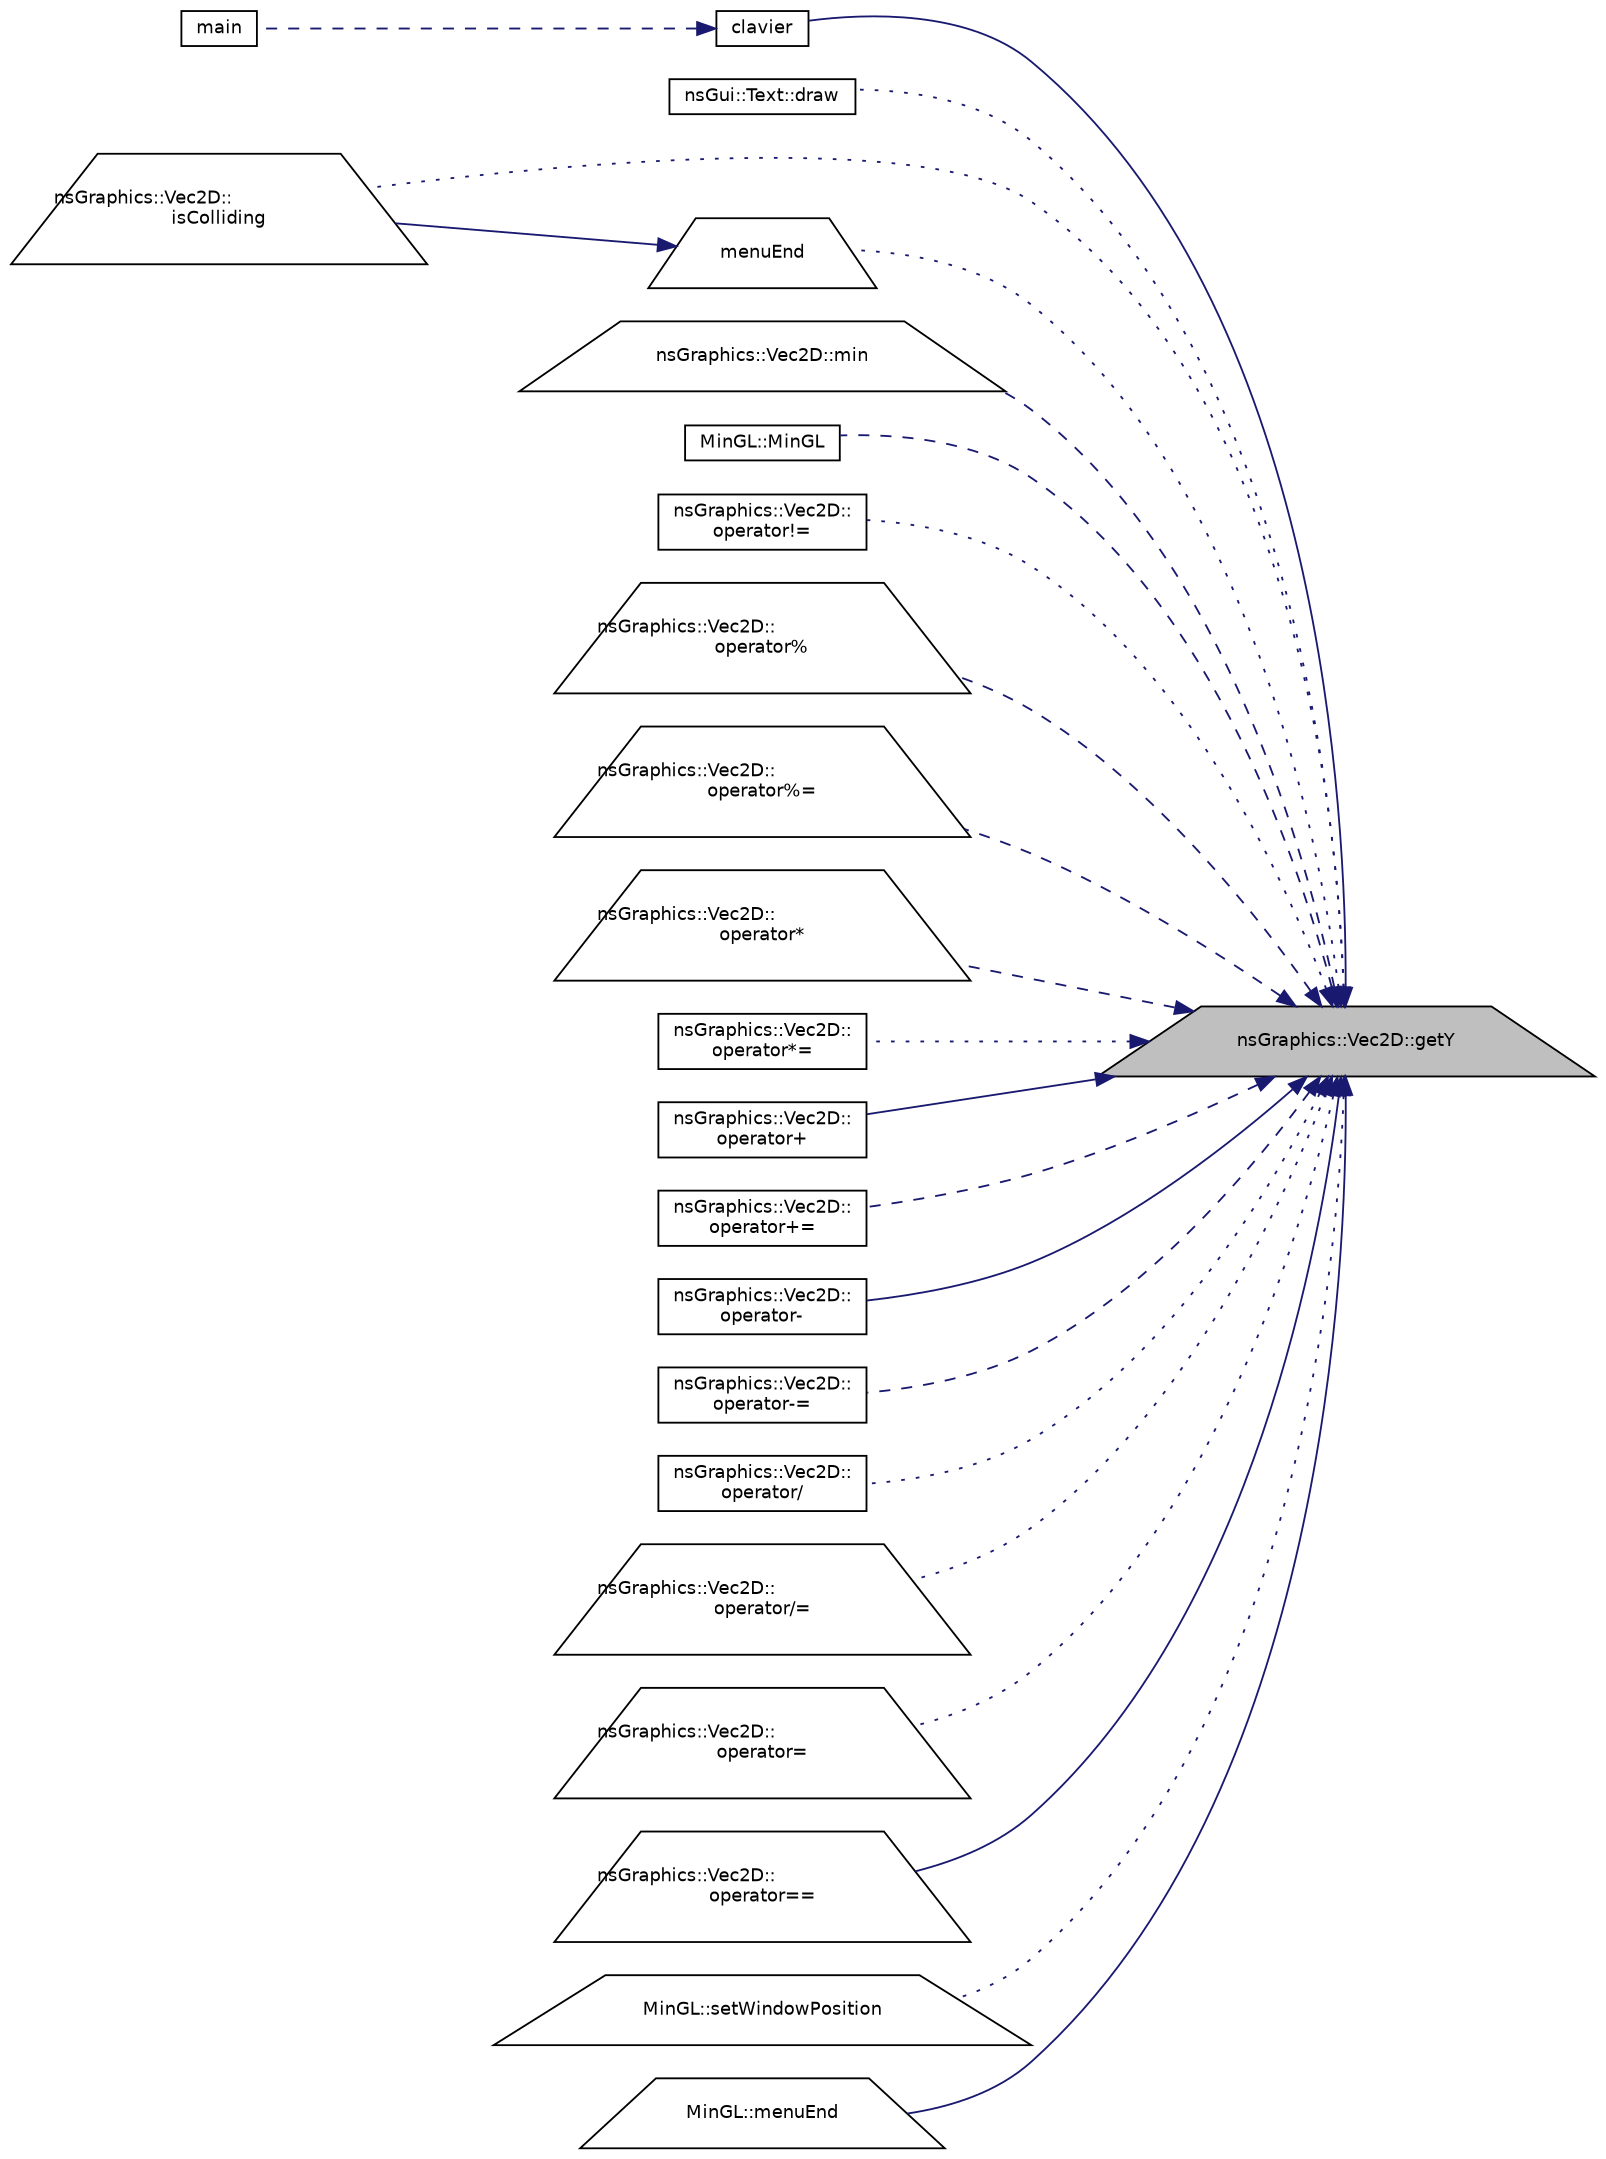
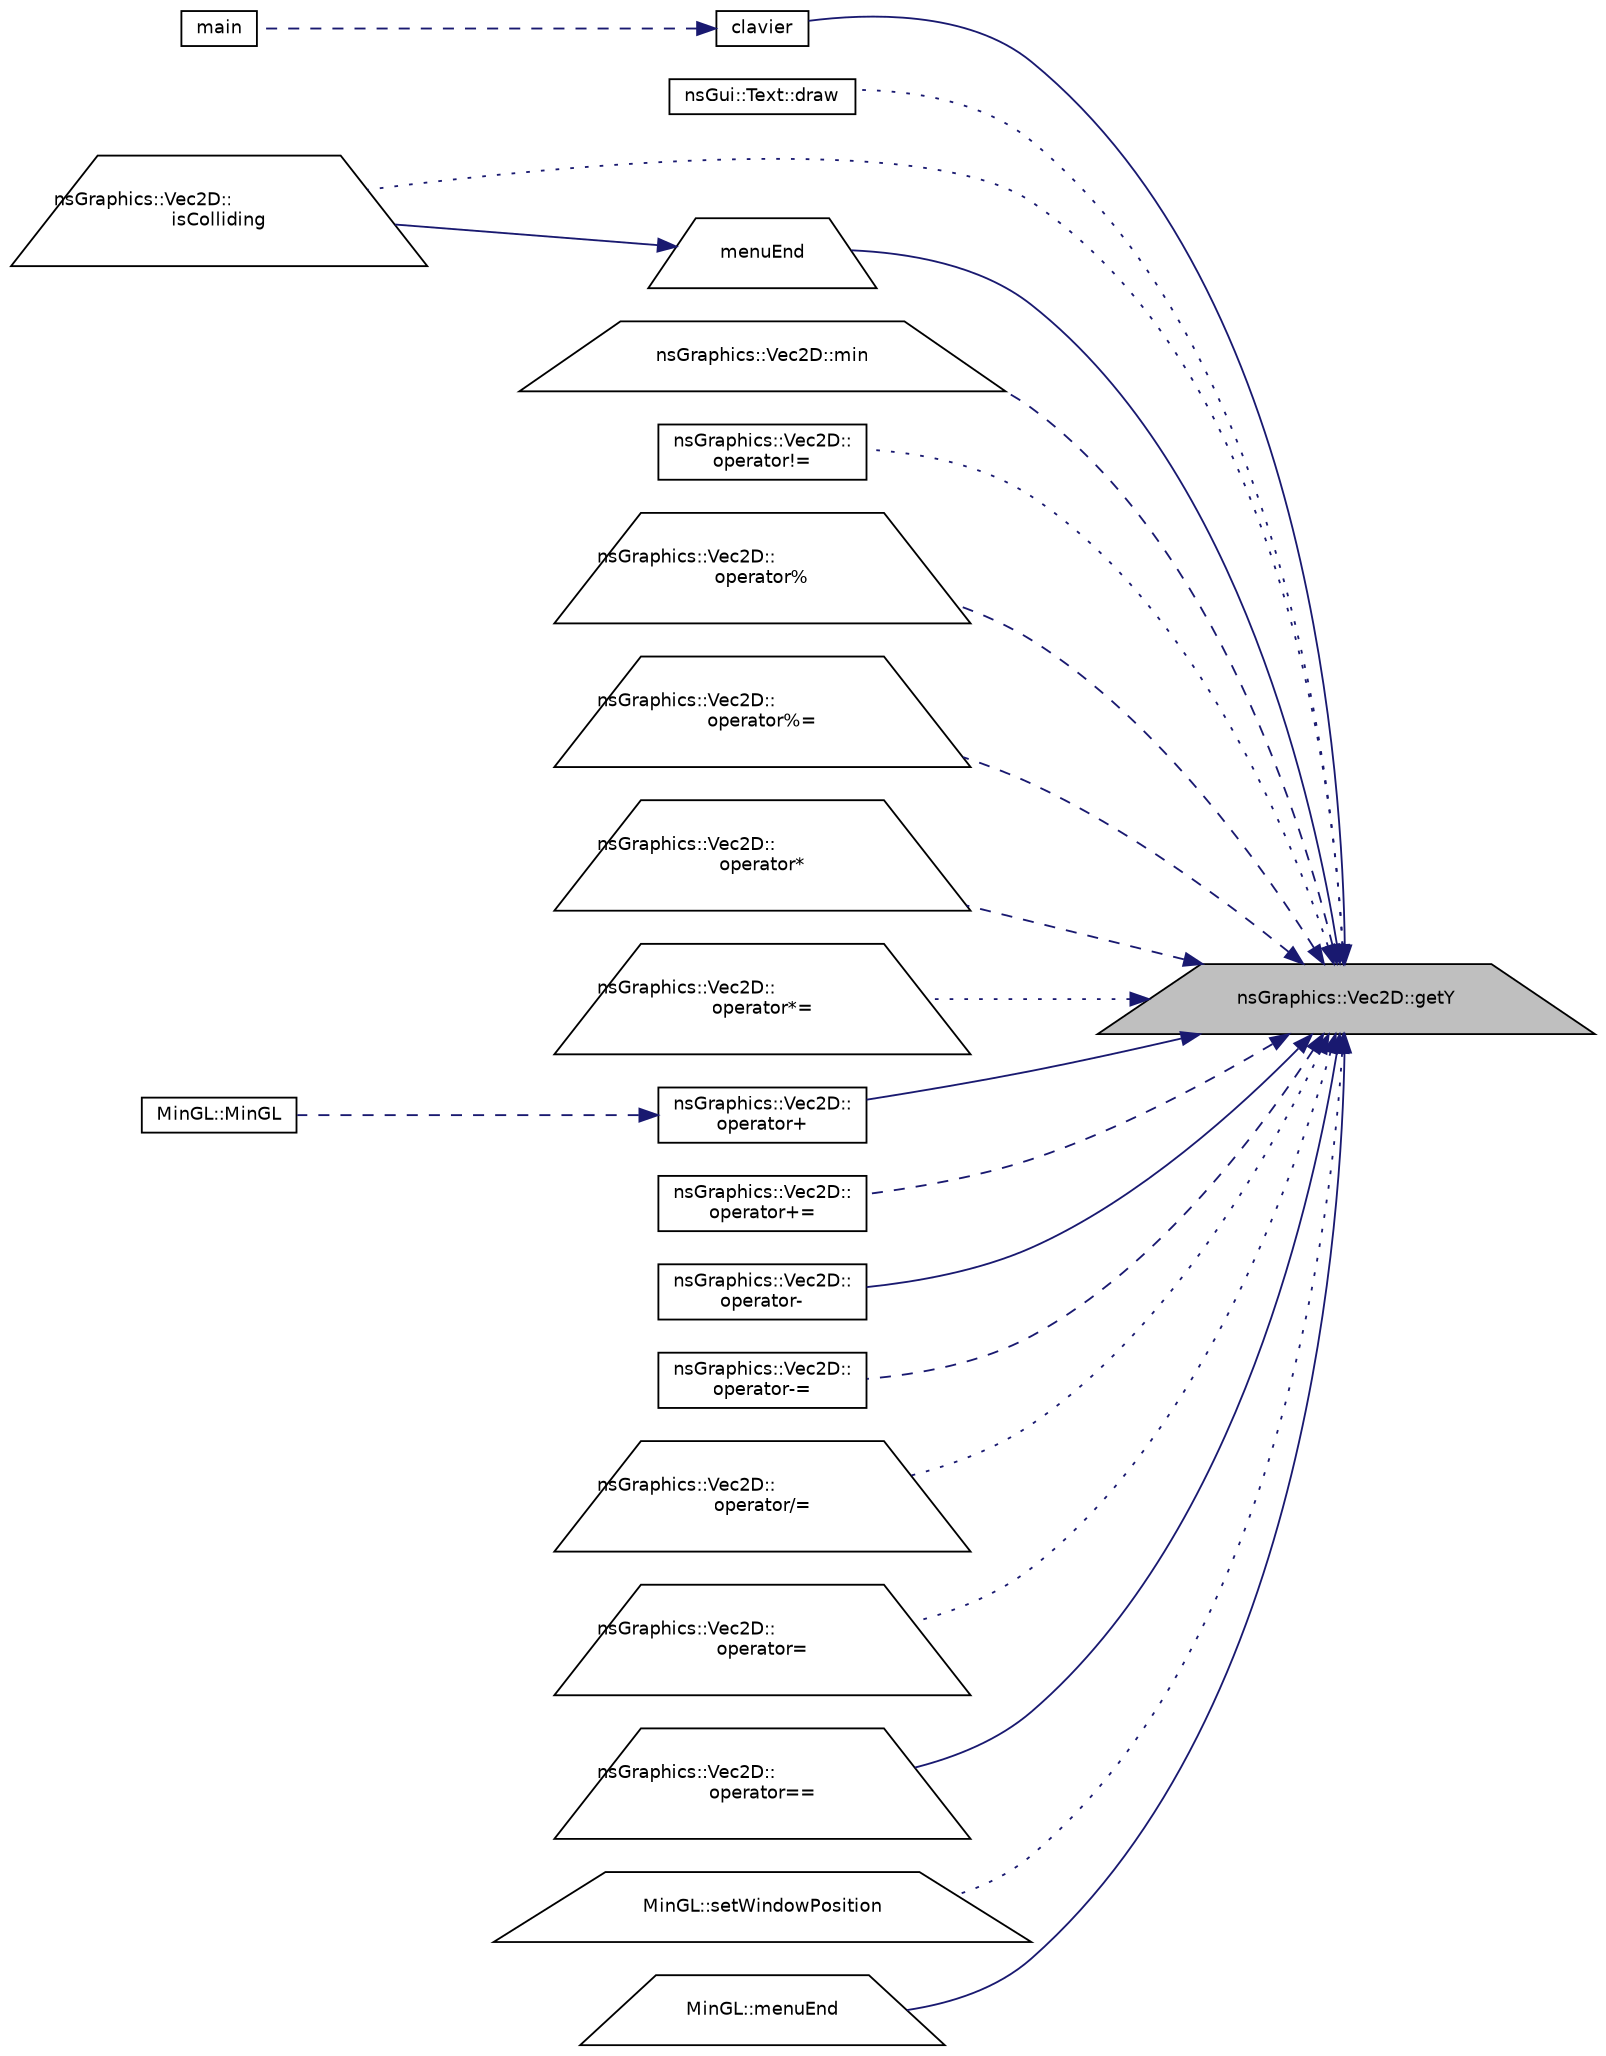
  digraph {
    rankdir=RL
    node [color=black fillcolor=white fontname=Helvetica fontsize=10 shape=trapezium style=filled]
    edge [color=midnightblue dir=back fontname=Helvetica fontsize=10 labelfontname=Helvetica labelfontsize=10 style=dotted]
    n1 [fillcolor=grey75 fontcolor=black height=0.2 label="nsGraphics::Vec2D::getY" width=0.4]
    n2 [height=0.2 label=clavier shape=box width=0.4]
    n3 [height=0.2 label="nsGui::Text::draw" shape=box width=0.4]
    n4 [height=0.2 label="nsGraphics::Vec2D::\lisColliding" width=0.4]
    n5 [height=0.2 label=menuEnd width=0.4]
    n6 [height=0.2 label="nsGraphics::Vec2D::min" width=0.4]
    n7 [height=0.2 label="MinGL::MinGL" shape=box width=0.4]
    n8 [height=0.2 label="nsGraphics::Vec2D::\loperator!=" shape=box width=0.4]
    n9 [height=0.2 label="nsGraphics::Vec2D::\loperator%" width=0.4]
    n10 [height=0.2 label="nsGraphics::Vec2D::\loperator%=" width=0.4]
    n11 [height=0.2 label="nsGraphics::Vec2D::\loperator*" width=0.4]
-   n12 [height=0.2 label="nsGraphics::Vec2D::\loperator*=" shape=box width=0.4]
+   n12 [height=0.2 label="nsGraphics::Vec2D::\loperator*=" width=0.4]
    n13 [height=0.2 label="nsGraphics::Vec2D::\loperator+" shape=box width=0.4]
    n14 [height=0.2 label="nsGraphics::Vec2D::\loperator+=" shape=box width=0.4]
    n15 [height=0.2 label="nsGraphics::Vec2D::\loperator-" shape=box width=0.4]
    n16 [height=0.2 label="nsGraphics::Vec2D::\loperator-=" shape=box width=0.4]
-   n17 [height=0.2 label="nsGraphics::Vec2D::\loperator/" shape=box width=0.4]
    n18 [height=0.2 label="nsGraphics::Vec2D::\loperator/=" width=0.4]
    n19 [height=0.2 label="nsGraphics::Vec2D::\loperator=" width=0.4]
    n20 [height=0.2 label="nsGraphics::Vec2D::\loperator==" width=0.4]
    n21 [height=0.2 label="MinGL::setWindowPosition" width=0.4]
    n22 [height=0.2 label="MinGL::menuEnd" width=0.4]
    n23 [height=0.2 label=main shape=box width=0.4]
    n1 -> n2 [style=solid]
    n1 -> n3
    n1 -> n4
-   n1 -> n5
+   n1 -> n5 [style=solid]
    n1 -> n6 [style=dashed]
-   n1 -> n7 [style=dashed]
+   n13 -> n7 [style=dashed]
    n1 -> n8
    n1 -> n9 [style=dashed]
    n1 -> n10 [style=dashed]
    n1 -> n11 [style=dashed]
    n1 -> n12
    n1 -> n13 [style=solid]
    n1 -> n14 [style=dashed]
    n1 -> n15 [style=solid]
    n1 -> n16 [style=dashed]
-   n1 -> n17
    n1 -> n18
    n1 -> n19
    n1 -> n20 [style=solid]
    n1 -> n21
    n1 -> n22 [style=solid]
    n2 -> n23 [style=dashed]
    n5 -> n4 [style=solid]
  }
